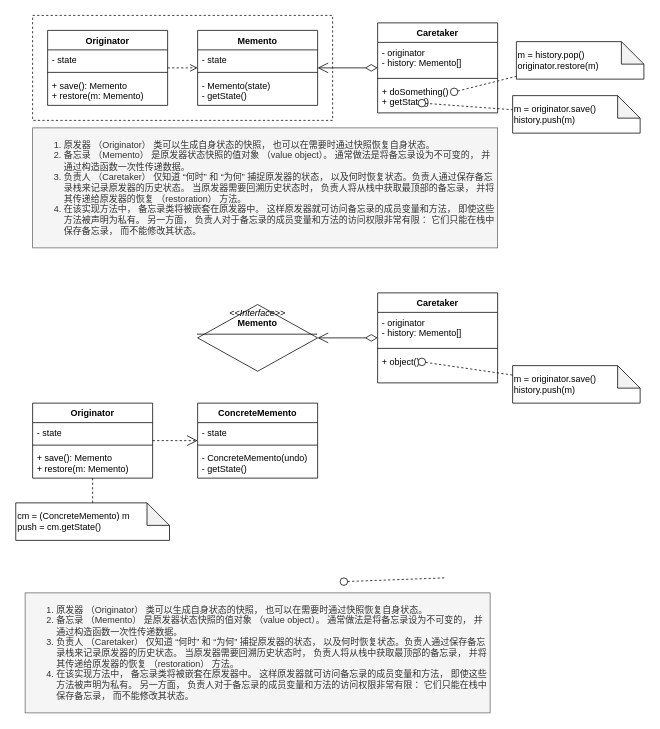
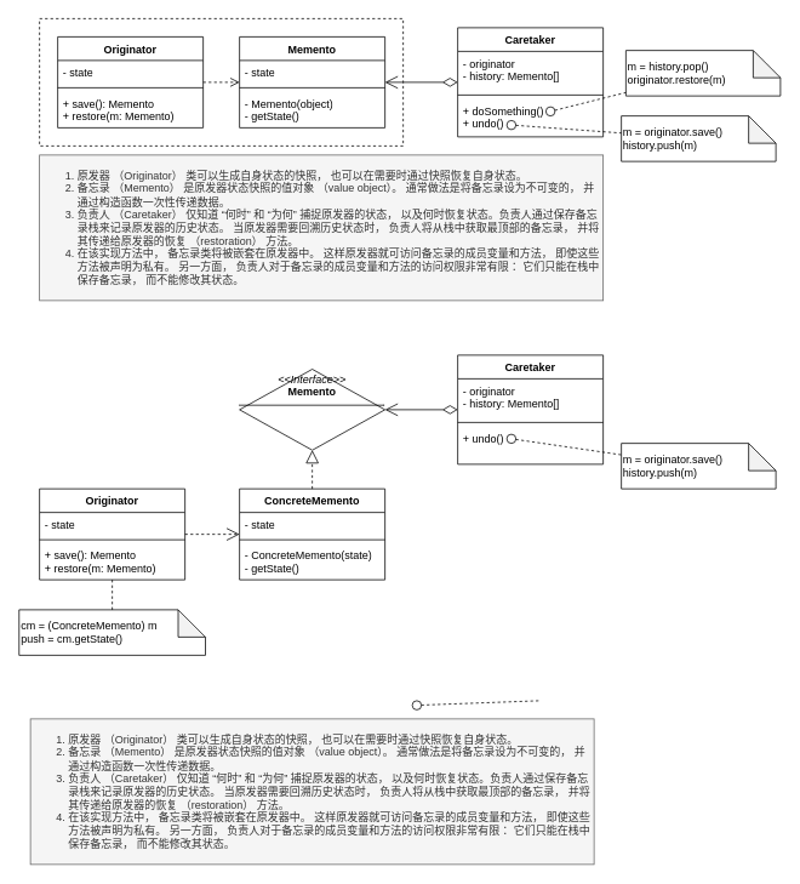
  <mxCell id="0" />
  <mxCell id="1" parent="0" />
  <mxCell id="2" value="" style="rounded=0;whiteSpace=wrap;html=1;fillColor=none;dashed=1;" vertex="1" parent="1"><mxGeometry x="43" y="20" width="400" height="140" as="geometry" /></mxCell>
  <mxCell id="3" value="Originator" style="swimlane;fontStyle=1;align=center;verticalAlign=top;childLayout=stackLayout;horizontal=1;startSize=26;horizontalStack=0;resizeParent=1;resizeParentMax=0;resizeLast=0;collapsible=1;marginBottom=0;whiteSpace=wrap;html=1;" vertex="1" parent="1"><mxGeometry x="63" y="40" width="160" height="100" as="geometry" /></mxCell>
  <mxCell id="4" value="- state" style="text;strokeColor=none;fillColor=none;align=left;verticalAlign=top;spacingLeft=4;spacingRight=4;overflow=hidden;rotatable=0;points=[[0,0.5],[1,0.5]];portConstraint=eastwest;whiteSpace=wrap;html=1;" vertex="1" parent="3"><mxGeometry y="26" width="160" height="26" as="geometry" /></mxCell>
  <mxCell id="5" value="" style="line;strokeWidth=1;fillColor=none;align=left;verticalAlign=middle;spacingTop=-1;spacingLeft=3;spacingRight=3;rotatable=0;labelPosition=right;points=[];portConstraint=eastwest;strokeColor=inherit;" vertex="1" parent="3"><mxGeometry y="52" width="160" height="8" as="geometry" /></mxCell>
  <mxCell id="6" value="+ save(): Memento&lt;div&gt;+ restore(m: Memento)&lt;/div&gt;" style="text;strokeColor=none;fillColor=none;align=left;verticalAlign=top;spacingLeft=4;spacingRight=4;overflow=hidden;rotatable=0;points=[[0,0.5],[1,0.5]];portConstraint=eastwest;whiteSpace=wrap;html=1;" vertex="1" parent="3"><mxGeometry y="60" width="160" height="40" as="geometry" /></mxCell>
  <mxCell id="7" value="Memento" style="swimlane;fontStyle=1;align=center;verticalAlign=top;childLayout=stackLayout;horizontal=1;startSize=26;horizontalStack=0;resizeParent=1;resizeParentMax=0;resizeLast=0;collapsible=1;marginBottom=0;whiteSpace=wrap;html=1;" vertex="1" parent="1"><mxGeometry x="263" y="40" width="160" height="100" as="geometry" /></mxCell>
  <mxCell id="8" value="- state" style="text;strokeColor=none;fillColor=none;align=left;verticalAlign=top;spacingLeft=4;spacingRight=4;overflow=hidden;rotatable=0;points=[[0,0.5],[1,0.5]];portConstraint=eastwest;whiteSpace=wrap;html=1;" vertex="1" parent="7"><mxGeometry y="26" width="160" height="26" as="geometry" /></mxCell>
  <mxCell id="9" value="" style="line;strokeWidth=1;fillColor=none;align=left;verticalAlign=middle;spacingTop=-1;spacingLeft=3;spacingRight=3;rotatable=0;labelPosition=right;points=[];portConstraint=eastwest;strokeColor=inherit;" vertex="1" parent="7"><mxGeometry y="52" width="160" height="8" as="geometry" /></mxCell>
- <mxCell id="10" value="- Memento(state)&lt;div&gt;- getState()&lt;/div&gt;" style="text;strokeColor=none;fillColor=none;align=left;verticalAlign=top;spacingLeft=4;spacingRight=4;overflow=hidden;rotatable=0;points=[[0,0.5],[1,0.5]];portConstraint=eastwest;whiteSpace=wrap;html=1;" vertex="1" parent="7"><mxGeometry y="60" width="160" height="40" as="geometry" /></mxCell>
+ <mxCell id="10" value="- Memento(object)&lt;div&gt;- getState()&lt;/div&gt;" style="text;strokeColor=none;fillColor=none;align=left;verticalAlign=top;spacingLeft=4;spacingRight=4;overflow=hidden;rotatable=0;points=[[0,0.5],[1,0.5]];portConstraint=eastwest;whiteSpace=wrap;html=1;" vertex="1" parent="7"><mxGeometry y="60" width="160" height="40" as="geometry" /></mxCell>
  <mxCell id="11" value="Caretaker" style="swimlane;fontStyle=1;align=center;verticalAlign=top;childLayout=stackLayout;horizontal=1;startSize=26;horizontalStack=0;resizeParent=1;resizeParentMax=0;resizeLast=0;collapsible=1;marginBottom=0;whiteSpace=wrap;html=1;" vertex="1" parent="1"><mxGeometry x="503" y="30" width="160" height="120" as="geometry" /></mxCell>
  <mxCell id="12" value="- originator&lt;div&gt;- history: Memento[]&lt;/div&gt;" style="text;strokeColor=none;fillColor=none;align=left;verticalAlign=top;spacingLeft=4;spacingRight=4;overflow=hidden;rotatable=0;points=[[0,0.5],[1,0.5]];portConstraint=eastwest;whiteSpace=wrap;html=1;" vertex="1" parent="11"><mxGeometry y="26" width="160" height="44" as="geometry" /></mxCell>
  <mxCell id="13" value="" style="line;strokeWidth=1;fillColor=none;align=left;verticalAlign=middle;spacingTop=-1;spacingLeft=3;spacingRight=3;rotatable=0;labelPosition=right;points=[];portConstraint=eastwest;strokeColor=inherit;" vertex="1" parent="11"><mxGeometry y="70" width="160" height="8" as="geometry" /></mxCell>
- <mxCell id="14" value="+ doSomething()&lt;div&gt;+ getState()&lt;/div&gt;" style="text;strokeColor=none;fillColor=none;align=left;verticalAlign=top;spacingLeft=4;spacingRight=4;overflow=hidden;rotatable=0;points=[[0,0.5],[1,0.5]];portConstraint=eastwest;whiteSpace=wrap;html=1;" vertex="1" parent="11"><mxGeometry y="78" width="160" height="42" as="geometry" /></mxCell>
+ <mxCell id="14" value="+ doSomething()&lt;div&gt;+ undo()&lt;/div&gt;" style="text;strokeColor=none;fillColor=none;align=left;verticalAlign=top;spacingLeft=4;spacingRight=4;overflow=hidden;rotatable=0;points=[[0,0.5],[1,0.5]];portConstraint=eastwest;whiteSpace=wrap;html=1;" vertex="1" parent="11"><mxGeometry y="78" width="160" height="42" as="geometry" /></mxCell>
  <mxCell id="15" value="" style="endArrow=open;html=1;endSize=12;startArrow=diamondThin;startSize=14;startFill=0;edgeStyle=orthogonalEdgeStyle;rounded=0;" edge="1" parent="1" source="11" target="7"><mxGeometry relative="1" as="geometry"><mxPoint x="283" y="300" as="sourcePoint" /><mxPoint x="443" y="300" as="targetPoint" /></mxGeometry></mxCell>
  <mxCell id="16" value="" style="html=1;verticalAlign=bottom;endArrow=open;dashed=1;endSize=8;curved=0;rounded=0;" edge="1" parent="1" source="3" target="7"><mxGeometry relative="1" as="geometry"><mxPoint x="243" y="280" as="sourcePoint" /><mxPoint x="163" y="280" as="targetPoint" /></mxGeometry></mxCell>
  <mxCell id="17" value="&lt;ol&gt;&lt;li&gt;原发器 （Originator） 类可以生成自身状态的快照， 也可以在需要时通过快照恢复自身状态。&lt;/li&gt;&lt;li&gt;备忘录 （Memento） 是原发器状态快照的值对象 （value object）。 通常做法是将备忘录设为不可变的， 并通过构造函数一次性传递数据。&lt;/li&gt;&lt;li&gt;负责人 （Caretaker） 仅知道 “何时” 和 “为何” 捕捉原发器的状态， 以及何时恢复状态。负责人通过保存备忘录栈来记录原发器的历史状态。 当原发器需要回溯历史状态时， 负责人将从栈中获取最顶部的备忘录， 并将其传递给原发器的恢复 （restoration） 方法。&lt;/li&gt;&lt;li&gt;在该实现方法中， 备忘录类将被嵌套在原发器中。 这样原发器就可访问备忘录的成员变量和方法， 即使这些方法被声明为私有。 另一方面， 负责人对于备忘录的成员变量和方法的访问权限非常有限： 它们只能在栈中保存备忘录， 而不能修改其状态。&lt;br&gt;&lt;/li&gt;&lt;/ol&gt;" style="text;html=1;align=left;verticalAlign=middle;whiteSpace=wrap;rounded=0;fillColor=#f5f5f5;fontColor=#333333;strokeColor=#666666;" vertex="1" parent="1"><mxGeometry x="43" y="170" width="620" height="160" as="geometry" /></mxCell>
  <mxCell id="18" value="m = history.pop()&lt;div&gt;originator.restore(m)&lt;/div&gt;" style="shape=note;whiteSpace=wrap;html=1;backgroundOutline=1;darkOpacity=0.05;align=left;" vertex="1" parent="1"><mxGeometry x="688" y="55" width="170" height="50" as="geometry" /></mxCell>
  <mxCell id="19" value="m =&amp;nbsp;&lt;span style=&quot;background-color: initial;&quot;&gt;originator.save()&lt;/span&gt;&lt;div&gt;&lt;span style=&quot;background-color: initial;&quot;&gt;history.push(m)&lt;/span&gt;&lt;/div&gt;" style="shape=note;whiteSpace=wrap;html=1;backgroundOutline=1;darkOpacity=0.05;align=left;" vertex="1" parent="1"><mxGeometry x="683" y="127" width="170" height="50" as="geometry" /></mxCell>
  <mxCell id="20" value="" style="ellipse;whiteSpace=wrap;html=1;aspect=fixed;" vertex="1" parent="1"><mxGeometry x="600" y="117" width="10" height="10" as="geometry" /></mxCell>
  <mxCell id="21" value="" style="endArrow=none;dashed=1;html=1;rounded=0;" edge="1" parent="1" source="20" target="18"><mxGeometry width="50" height="50" relative="1" as="geometry"><mxPoint x="453" y="420" as="sourcePoint" /><mxPoint x="573" y="390" as="targetPoint" /></mxGeometry></mxCell>
  <mxCell id="22" value="" style="ellipse;whiteSpace=wrap;html=1;aspect=fixed;" vertex="1" parent="1"><mxGeometry x="557" y="132" width="10" height="10" as="geometry" /></mxCell>
  <mxCell id="23" value="" style="endArrow=none;dashed=1;html=1;rounded=0;" edge="1" parent="1" source="22" target="19"><mxGeometry width="50" height="50" relative="1" as="geometry"><mxPoint x="463" y="430" as="sourcePoint" /><mxPoint x="583" y="400" as="targetPoint" /></mxGeometry></mxCell>
  <mxCell id="24" value="Originator" style="swimlane;fontStyle=1;align=center;verticalAlign=top;childLayout=stackLayout;horizontal=1;startSize=26;horizontalStack=0;resizeParent=1;resizeParentMax=0;resizeLast=0;collapsible=1;marginBottom=0;whiteSpace=wrap;html=1;" vertex="1" parent="1"><mxGeometry x="43" y="537" width="160" height="100" as="geometry" /></mxCell>
  <mxCell id="25" value="- state" style="text;strokeColor=none;fillColor=none;align=left;verticalAlign=top;spacingLeft=4;spacingRight=4;overflow=hidden;rotatable=0;points=[[0,0.5],[1,0.5]];portConstraint=eastwest;whiteSpace=wrap;html=1;" vertex="1" parent="24"><mxGeometry y="26" width="160" height="26" as="geometry" /></mxCell>
  <mxCell id="26" value="" style="line;strokeWidth=1;fillColor=none;align=left;verticalAlign=middle;spacingTop=-1;spacingLeft=3;spacingRight=3;rotatable=0;labelPosition=right;points=[];portConstraint=eastwest;strokeColor=inherit;" vertex="1" parent="24"><mxGeometry y="52" width="160" height="8" as="geometry" /></mxCell>
  <mxCell id="27" value="+ save(): Memento&lt;div&gt;+ restore(m: Memento)&lt;/div&gt;" style="text;strokeColor=none;fillColor=none;align=left;verticalAlign=top;spacingLeft=4;spacingRight=4;overflow=hidden;rotatable=0;points=[[0,0.5],[1,0.5]];portConstraint=eastwest;whiteSpace=wrap;html=1;" vertex="1" parent="24"><mxGeometry y="60" width="160" height="40" as="geometry" /></mxCell>
  <mxCell id="28" value="ConcreteMemento" style="swimlane;fontStyle=1;align=center;verticalAlign=top;childLayout=stackLayout;horizontal=1;startSize=26;horizontalStack=0;resizeParent=1;resizeParentMax=0;resizeLast=0;collapsible=1;marginBottom=0;whiteSpace=wrap;html=1;" vertex="1" parent="1"><mxGeometry x="263" y="537" width="160" height="100" as="geometry" /></mxCell>
  <mxCell id="29" value="- state" style="text;strokeColor=none;fillColor=none;align=left;verticalAlign=top;spacingLeft=4;spacingRight=4;overflow=hidden;rotatable=0;points=[[0,0.5],[1,0.5]];portConstraint=eastwest;whiteSpace=wrap;html=1;" vertex="1" parent="28"><mxGeometry y="26" width="160" height="26" as="geometry" /></mxCell>
  <mxCell id="30" value="" style="line;strokeWidth=1;fillColor=none;align=left;verticalAlign=middle;spacingTop=-1;spacingLeft=3;spacingRight=3;rotatable=0;labelPosition=right;points=[];portConstraint=eastwest;strokeColor=inherit;" vertex="1" parent="28"><mxGeometry y="52" width="160" height="8" as="geometry" /></mxCell>
- <mxCell id="31" value="- ConcreteMemento(undo)&lt;div&gt;- getState()&lt;/div&gt;" style="text;strokeColor=none;fillColor=none;align=left;verticalAlign=top;spacingLeft=4;spacingRight=4;overflow=hidden;rotatable=0;points=[[0,0.5],[1,0.5]];portConstraint=eastwest;whiteSpace=wrap;html=1;" vertex="1" parent="28"><mxGeometry y="60" width="160" height="40" as="geometry" /></mxCell>
+ <mxCell id="31" value="- ConcreteMemento(state)&lt;div&gt;- getState()&lt;/div&gt;" style="text;strokeColor=none;fillColor=none;align=left;verticalAlign=top;spacingLeft=4;spacingRight=4;overflow=hidden;rotatable=0;points=[[0,0.5],[1,0.5]];portConstraint=eastwest;whiteSpace=wrap;html=1;" vertex="1" parent="28"><mxGeometry y="60" width="160" height="40" as="geometry" /></mxCell>
  <mxCell id="32" value="Caretaker" style="swimlane;fontStyle=1;align=center;verticalAlign=top;childLayout=stackLayout;horizontal=1;startSize=26;horizontalStack=0;resizeParent=1;resizeParentMax=0;resizeLast=0;collapsible=1;marginBottom=0;whiteSpace=wrap;html=1;" vertex="1" parent="1"><mxGeometry x="503" y="390" width="160" height="120" as="geometry" /></mxCell>
  <mxCell id="33" value="- originator&lt;div&gt;- history: Memento[]&lt;/div&gt;" style="text;strokeColor=none;fillColor=none;align=left;verticalAlign=top;spacingLeft=4;spacingRight=4;overflow=hidden;rotatable=0;points=[[0,0.5],[1,0.5]];portConstraint=eastwest;whiteSpace=wrap;html=1;" vertex="1" parent="32"><mxGeometry y="26" width="160" height="44" as="geometry" /></mxCell>
  <mxCell id="34" value="" style="line;strokeWidth=1;fillColor=none;align=left;verticalAlign=middle;spacingTop=-1;spacingLeft=3;spacingRight=3;rotatable=0;labelPosition=right;points=[];portConstraint=eastwest;strokeColor=inherit;" vertex="1" parent="32"><mxGeometry y="70" width="160" height="8" as="geometry" /></mxCell>
- <mxCell id="35" value="&lt;div&gt;+ object()&lt;/div&gt;" style="text;strokeColor=none;fillColor=none;align=left;verticalAlign=top;spacingLeft=4;spacingRight=4;overflow=hidden;rotatable=0;points=[[0,0.5],[1,0.5]];portConstraint=eastwest;whiteSpace=wrap;html=1;" vertex="1" parent="32"><mxGeometry y="78" width="160" height="42" as="geometry" /></mxCell>
+ <mxCell id="35" value="&lt;div&gt;+ undo()&lt;/div&gt;" style="text;strokeColor=none;fillColor=none;align=left;verticalAlign=top;spacingLeft=4;spacingRight=4;overflow=hidden;rotatable=0;points=[[0,0.5],[1,0.5]];portConstraint=eastwest;whiteSpace=wrap;html=1;" vertex="1" parent="32"><mxGeometry y="78" width="160" height="42" as="geometry" /></mxCell>
  <mxCell id="36" value="&lt;ol&gt;&lt;li&gt;原发器 （Originator） 类可以生成自身状态的快照， 也可以在需要时通过快照恢复自身状态。&lt;/li&gt;&lt;li&gt;备忘录 （Memento） 是原发器状态快照的值对象 （value object）。 通常做法是将备忘录设为不可变的， 并通过构造函数一次性传递数据。&lt;/li&gt;&lt;li&gt;负责人 （Caretaker） 仅知道 “何时” 和 “为何” 捕捉原发器的状态， 以及何时恢复状态。负责人通过保存备忘录栈来记录原发器的历史状态。 当原发器需要回溯历史状态时， 负责人将从栈中获取最顶部的备忘录， 并将其传递给原发器的恢复 （restoration） 方法。&lt;/li&gt;&lt;li&gt;在该实现方法中， 备忘录类将被嵌套在原发器中。 这样原发器就可访问备忘录的成员变量和方法， 即使这些方法被声明为私有。 另一方面， 负责人对于备忘录的成员变量和方法的访问权限非常有限： 它们只能在栈中保存备忘录， 而不能修改其状态。&lt;br&gt;&lt;/li&gt;&lt;/ol&gt;" style="text;html=1;align=left;verticalAlign=middle;whiteSpace=wrap;rounded=0;fillColor=#f5f5f5;fontColor=#333333;strokeColor=#666666;" vertex="1" parent="1"><mxGeometry x="33" y="790" width="620" height="160" as="geometry" /></mxCell>
  <mxCell id="37" value="cm = (ConcreteMemento) m&lt;div&gt;push = cm.getState()&lt;/div&gt;" style="shape=note;whiteSpace=wrap;html=1;backgroundOutline=1;darkOpacity=0.05;align=left;" vertex="1" parent="1"><mxGeometry x="20.5" y="670" width="205" height="50" as="geometry" /></mxCell>
  <mxCell id="38" value="m =&amp;nbsp;&lt;span style=&quot;background-color: initial;&quot;&gt;originator.save()&lt;/span&gt;&lt;div&gt;&lt;span style=&quot;background-color: initial;&quot;&gt;history.push(m)&lt;/span&gt;&lt;/div&gt;" style="shape=note;whiteSpace=wrap;html=1;backgroundOutline=1;darkOpacity=0.05;align=left;" vertex="1" parent="1"><mxGeometry x="683" y="487" width="170" height="50" as="geometry" /></mxCell>
  <mxCell id="39" value="" style="endArrow=none;dashed=1;html=1;rounded=0;" edge="1" parent="1" source="24" target="37"><mxGeometry width="50" height="50" relative="1" as="geometry"><mxPoint x="123.394" y="679.984" as="sourcePoint" /><mxPoint x="573" y="750" as="targetPoint" /></mxGeometry></mxCell>
  <mxCell id="40" value="" style="ellipse;whiteSpace=wrap;html=1;aspect=fixed;" vertex="1" parent="1"><mxGeometry x="557" y="477" width="10" height="10" as="geometry" /></mxCell>
  <mxCell id="41" value="" style="endArrow=none;dashed=1;html=1;rounded=0;" edge="1" parent="1" source="40" target="38"><mxGeometry width="50" height="50" relative="1" as="geometry"><mxPoint x="463" y="790" as="sourcePoint" /><mxPoint x="583" y="760" as="targetPoint" /></mxGeometry></mxCell>
  <mxCell id="42" value="" style="ellipse;whiteSpace=wrap;html=1;aspect=fixed;" vertex="1" parent="1"><mxGeometry x="453" y="770" width="10" height="10" as="geometry" /></mxCell>
  <mxCell id="43" value="" style="endArrow=none;dashed=1;html=1;rounded=0;" edge="1" parent="1" source="42"><mxGeometry width="50" height="50" relative="1" as="geometry"><mxPoint x="473" y="800" as="sourcePoint" /><mxPoint x="593" y="770" as="targetPoint" /></mxGeometry></mxCell>
  <mxCell id="44" value="&lt;p style=&quot;margin:0px;margin-top:4px;text-align:center;&quot;&gt;&lt;i&gt;&amp;lt;&amp;lt;Interface&amp;gt;&amp;gt;&lt;/i&gt;&lt;br&gt;&lt;b&gt;Memento&lt;/b&gt;&lt;/p&gt;&lt;hr size=&quot;1&quot; style=&quot;border-style:solid;&quot;&gt;&lt;p style=&quot;margin:0px;margin-left:4px;&quot;&gt;&lt;br&gt;&lt;/p&gt;" style="rhombus;verticalAlign=top;align=left;overflow=fill;html=1;whiteSpace=wrap;" vertex="1" parent="1"><mxGeometry x="263" y="405.5" width="160" height="89" as="geometry" /></mxCell>
+ <mxCell id="45" value="" style="endArrow=block;dashed=1;endFill=0;endSize=12;html=1;rounded=0;" edge="1" parent="1" source="28" target="44"><mxGeometry width="160" relative="1" as="geometry"><mxPoint x="123" y="670" as="sourcePoint" /><mxPoint x="283" y="670" as="targetPoint" /></mxGeometry></mxCell>
  <mxCell id="46" value="" style="endArrow=open;dashed=1;endFill=0;endSize=12;html=1;rounded=0;" edge="1" parent="1" source="24" target="28"><mxGeometry width="160" relative="1" as="geometry"><mxPoint x="173" y="680" as="sourcePoint" /><mxPoint x="333" y="680" as="targetPoint" /></mxGeometry></mxCell>
  <mxCell id="47" value="" style="endArrow=open;html=1;endSize=12;startArrow=diamondThin;startSize=14;startFill=0;edgeStyle=orthogonalEdgeStyle;rounded=0;" edge="1" parent="1" source="32" target="44"><mxGeometry relative="1" as="geometry"><mxPoint x="513" y="100" as="sourcePoint" /><mxPoint x="433" y="100" as="targetPoint" /></mxGeometry></mxCell>
